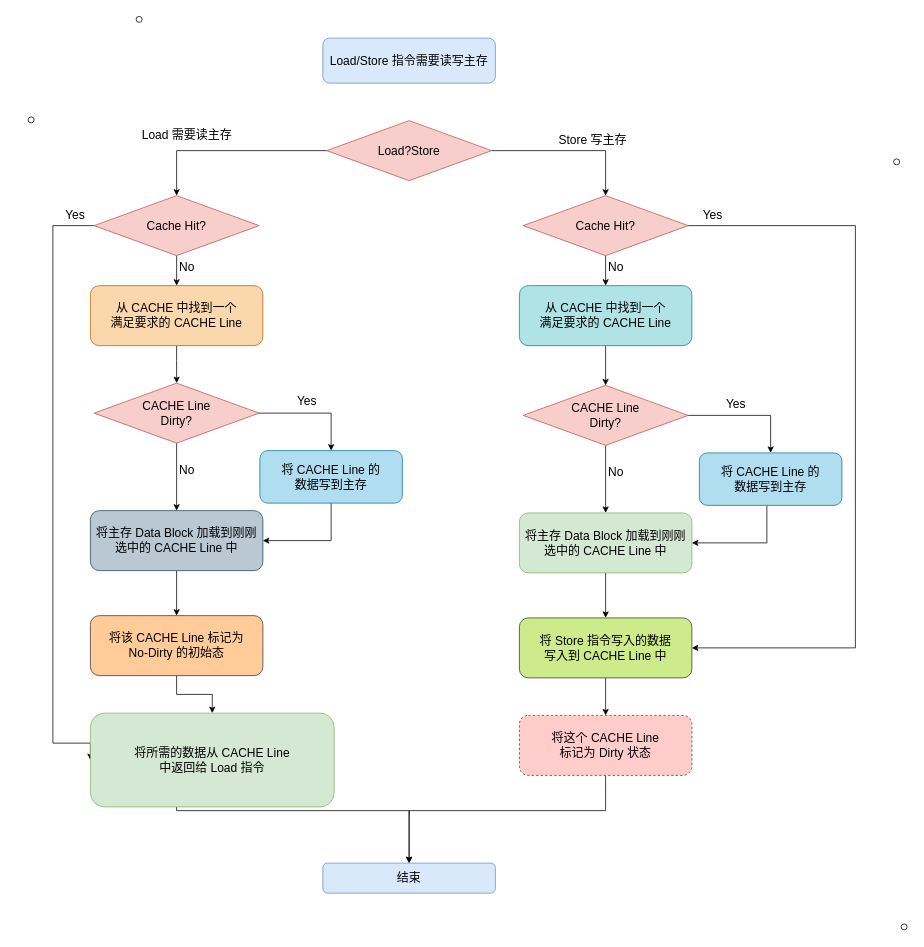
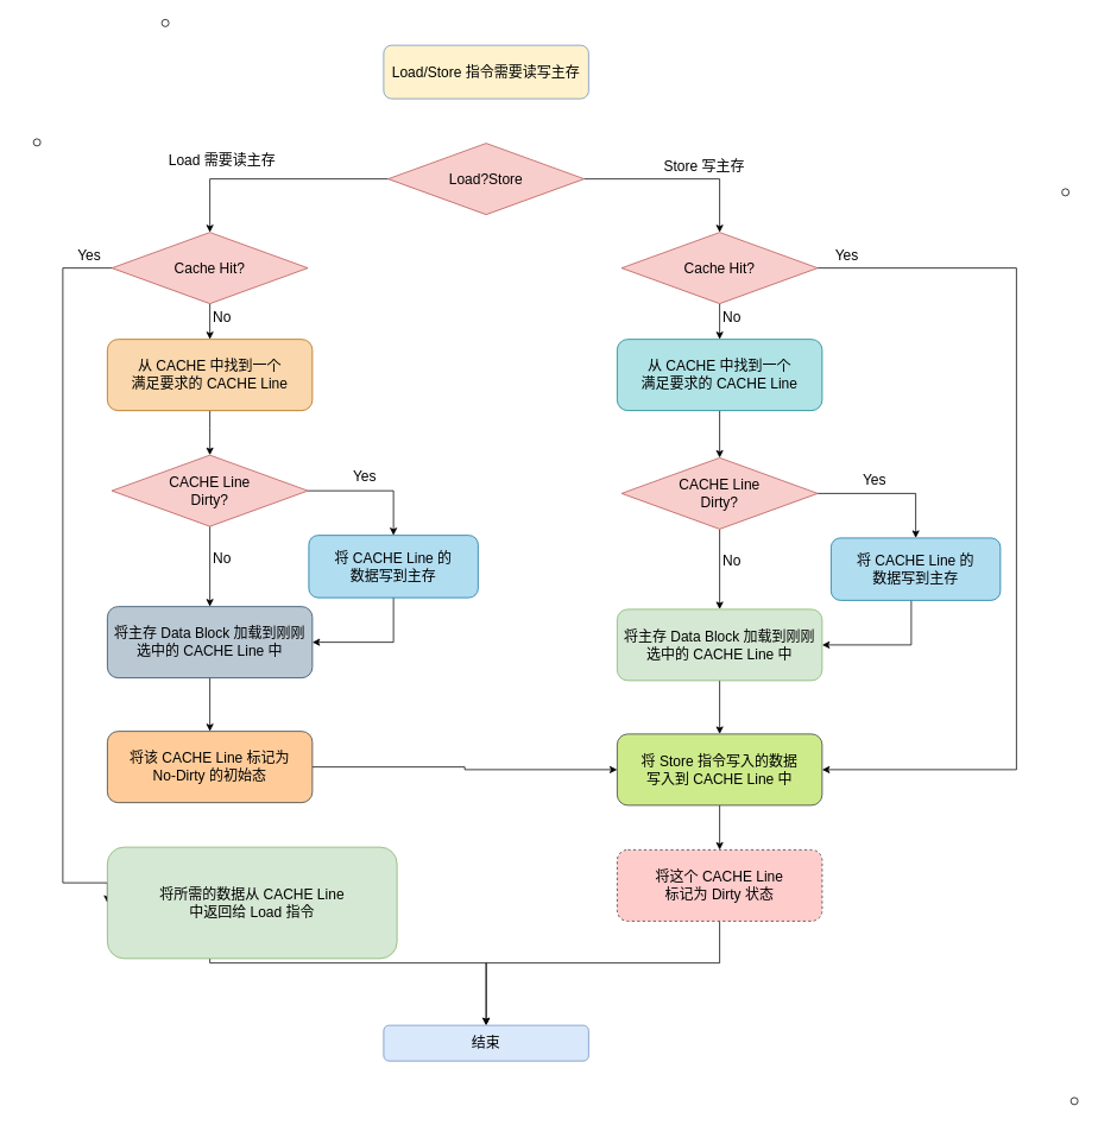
  <mxCell id="0" />
  <mxCell id="1" parent="0" />
- <mxCell id="2" value="Load/Store 指令需要读写主存" style="rounded=1;whiteSpace=wrap;html=1;fontSize=16;fillColor=#dae8fc;strokeColor=#6c8ebf;" parent="1" vertex="1"><mxGeometry x="430" y="50" width="230" height="60" as="geometry" /></mxCell>
+ <mxCell id="2" value="Load/Store 指令需要读写主存" style="rounded=1;whiteSpace=wrap;html=1;fontSize=16;fillColor=#fff2cc;strokeColor=#6c8ebf;" parent="1" vertex="1"><mxGeometry x="430" y="50" width="230" height="60" as="geometry" /></mxCell>
  <mxCell id="3" style="edgeStyle=orthogonalEdgeStyle;rounded=0;orthogonalLoop=1;jettySize=auto;html=1;entryX=0.5;entryY=0;entryDx=0;entryDy=0;fontSize=16;" parent="1" source="5" target="8" edge="1"><mxGeometry relative="1" as="geometry" /></mxCell>
  <mxCell id="4" style="edgeStyle=orthogonalEdgeStyle;rounded=0;orthogonalLoop=1;jettySize=auto;html=1;entryX=0.5;entryY=0;entryDx=0;entryDy=0;fontSize=16;" parent="1" source="5" target="14" edge="1"><mxGeometry relative="1" as="geometry" /></mxCell>
  <mxCell id="5" value="Load?Store" style="rhombus;whiteSpace=wrap;html=1;fontSize=16;fillColor=#f8cecc;strokeColor=#b85450;" parent="1" vertex="1"><mxGeometry x="435" y="160" width="220" height="80" as="geometry" /></mxCell>
  <mxCell id="6" style="edgeStyle=orthogonalEdgeStyle;rounded=0;orthogonalLoop=1;jettySize=auto;html=1;entryX=0.5;entryY=0;entryDx=0;entryDy=0;fontSize=16;" parent="1" source="8" target="11" edge="1"><mxGeometry relative="1" as="geometry" /></mxCell>
  <mxCell id="7" style="edgeStyle=orthogonalEdgeStyle;rounded=0;orthogonalLoop=1;jettySize=auto;html=1;entryX=0;entryY=0.5;entryDx=0;entryDy=0;fontSize=16;" edge="1" parent="1" source="8" target="29"><mxGeometry relative="1" as="geometry"><Array as="points"><mxPoint x="70" y="300" /><mxPoint x="70" y="990" /></Array></mxGeometry></mxCell>
  <mxCell id="8" value="Cache Hit?" style="rhombus;whiteSpace=wrap;html=1;fontSize=16;fillColor=#f8cecc;strokeColor=#b85450;" parent="1" vertex="1"><mxGeometry x="125" y="260" width="220" height="80" as="geometry" /></mxCell>
  <mxCell id="9" value="Load 需要读主存" style="text;html=1;strokeColor=none;fillColor=none;align=center;verticalAlign=middle;whiteSpace=wrap;rounded=0;fontSize=16;" parent="1" vertex="1"><mxGeometry x="169" y="164" width="160" height="30" as="geometry" /></mxCell>
  <mxCell id="10" style="edgeStyle=orthogonalEdgeStyle;rounded=0;orthogonalLoop=1;jettySize=auto;html=1;entryX=0.5;entryY=0;entryDx=0;entryDy=0;fontSize=16;" parent="1" source="11" target="21" edge="1"><mxGeometry relative="1" as="geometry"><Array as="points"><mxPoint x="235" y="480" /><mxPoint x="235" y="480" /></Array></mxGeometry></mxCell>
  <mxCell id="11" value="从 CACHE 中找到一个&lt;br&gt;满足要求的 CACHE Line" style="rounded=1;whiteSpace=wrap;html=1;fontSize=16;fillColor=#fad7ac;strokeColor=#b46504;" parent="1" vertex="1"><mxGeometry x="120" y="380" width="230" height="80" as="geometry" /></mxCell>
  <mxCell id="12" style="edgeStyle=orthogonalEdgeStyle;rounded=0;orthogonalLoop=1;jettySize=auto;html=1;entryX=0.5;entryY=0;entryDx=0;entryDy=0;fontSize=16;" parent="1" source="14" target="33" edge="1"><mxGeometry relative="1" as="geometry" /></mxCell>
  <mxCell id="13" style="edgeStyle=orthogonalEdgeStyle;rounded=0;orthogonalLoop=1;jettySize=auto;html=1;entryX=1;entryY=0.5;entryDx=0;entryDy=0;fontSize=16;" parent="1" source="14" target="42" edge="1"><mxGeometry relative="1" as="geometry"><Array as="points"><mxPoint x="1140" y="300" /><mxPoint x="1140" y="863" /></Array></mxGeometry></mxCell>
  <mxCell id="14" value="Cache Hit?" style="rhombus;whiteSpace=wrap;html=1;fontSize=16;fillColor=#f8cecc;strokeColor=#b85450;" parent="1" vertex="1"><mxGeometry x="697" y="260" width="220" height="80" as="geometry" /></mxCell>
  <mxCell id="15" value="Store 写主存" style="text;html=1;strokeColor=none;fillColor=none;align=center;verticalAlign=middle;whiteSpace=wrap;rounded=0;fontSize=16;" parent="1" vertex="1"><mxGeometry x="710" y="170" width="160" height="30" as="geometry" /></mxCell>
  <mxCell id="16" value="Yes" style="text;html=1;strokeColor=none;fillColor=none;align=center;verticalAlign=middle;whiteSpace=wrap;rounded=0;fontSize=16;" parent="1" vertex="1"><mxGeometry x="870" y="270" width="160" height="30" as="geometry" /></mxCell>
  <mxCell id="17" value="No" style="text;html=1;strokeColor=none;fillColor=none;align=center;verticalAlign=middle;whiteSpace=wrap;rounded=0;fontSize=16;" parent="1" vertex="1"><mxGeometry x="169" y="340" width="160" height="30" as="geometry" /></mxCell>
  <mxCell id="18" value="No" style="text;html=1;strokeColor=none;fillColor=none;align=center;verticalAlign=middle;whiteSpace=wrap;rounded=0;fontSize=16;" parent="1" vertex="1"><mxGeometry x="741" y="340" width="160" height="30" as="geometry" /></mxCell>
  <mxCell id="19" style="edgeStyle=orthogonalEdgeStyle;rounded=0;orthogonalLoop=1;jettySize=auto;html=1;entryX=0.5;entryY=0;entryDx=0;entryDy=0;fontSize=16;" parent="1" source="21" target="25" edge="1"><mxGeometry relative="1" as="geometry" /></mxCell>
  <mxCell id="20" style="edgeStyle=orthogonalEdgeStyle;rounded=0;orthogonalLoop=1;jettySize=auto;html=1;entryX=0.5;entryY=0;entryDx=0;entryDy=0;fontSize=16;" parent="1" source="21" target="23" edge="1"><mxGeometry relative="1" as="geometry" /></mxCell>
  <mxCell id="21" value="CACHE Line&lt;br&gt;Dirty?" style="rhombus;whiteSpace=wrap;html=1;fontSize=16;fillColor=#f8cecc;strokeColor=#b85450;" parent="1" vertex="1"><mxGeometry x="125" y="510" width="220" height="80" as="geometry" /></mxCell>
  <mxCell id="22" style="edgeStyle=orthogonalEdgeStyle;rounded=0;orthogonalLoop=1;jettySize=auto;html=1;entryX=1;entryY=0.5;entryDx=0;entryDy=0;fontSize=16;" parent="1" source="23" target="25" edge="1"><mxGeometry relative="1" as="geometry" /></mxCell>
  <mxCell id="23" value="将 CACHE Line 的&lt;br&gt;数据写到主存" style="rounded=1;whiteSpace=wrap;html=1;fontSize=16;fillColor=#b1ddf0;strokeColor=#10739e;" parent="1" vertex="1"><mxGeometry x="346" y="600" width="190" height="70" as="geometry" /></mxCell>
  <mxCell id="24" style="edgeStyle=orthogonalEdgeStyle;rounded=0;orthogonalLoop=1;jettySize=auto;html=1;entryX=0.5;entryY=0;entryDx=0;entryDy=0;fontSize=16;" parent="1" source="25" target="27" edge="1"><mxGeometry relative="1" as="geometry" /></mxCell>
  <mxCell id="25" value="将主存 Data Block 加载到刚刚选中的 CACHE Line 中" style="rounded=1;whiteSpace=wrap;html=1;fontSize=16;fillColor=#bac8d3;strokeColor=#23445d;" parent="1" vertex="1"><mxGeometry x="120" y="680" width="230" height="80" as="geometry" /></mxCell>
- <mxCell id="26" style="edgeStyle=orthogonalEdgeStyle;rounded=0;orthogonalLoop=1;jettySize=auto;html=1;entryX=0.5;entryY=0;entryDx=0;entryDy=0;fontSize=16;" parent="1" source="27" target="29" edge="1"><mxGeometry relative="1" as="geometry" /></mxCell>
+ <mxCell id="26" style="edgeStyle=orthogonalEdgeStyle;rounded=0;orthogonalLoop=1;jettySize=auto;html=1;fontSize=16;" parent="1" source="27" target="42" edge="1"><mxGeometry relative="1" as="geometry" /></mxCell>
  <mxCell id="27" value="将该 CACHE Line 标记为&lt;br&gt;No-Dirty 的初始态" style="rounded=1;whiteSpace=wrap;html=1;fontSize=16;fillColor=#ffcc99;strokeColor=#36393d;" parent="1" vertex="1"><mxGeometry x="120" y="820" width="230" height="80" as="geometry" /></mxCell>
  <mxCell id="28" style="edgeStyle=orthogonalEdgeStyle;rounded=0;orthogonalLoop=1;jettySize=auto;html=1;entryX=0.5;entryY=0;entryDx=0;entryDy=0;fontSize=16;" parent="1" source="29" target="47" edge="1"><mxGeometry relative="1" as="geometry"><Array as="points"><mxPoint x="235" y="1080" /><mxPoint x="545" y="1080" /></Array></mxGeometry></mxCell>
  <mxCell id="29" value="将所需的数据从 CACHE Line &lt;br&gt;中返回给 Load 指令" style="rounded=1;whiteSpace=wrap;html=1;fontSize=16;fillColor=#d5e8d4;strokeColor=#82b366;" parent="1" vertex="1"><mxGeometry x="120" y="950" width="325" height="125" as="geometry" /></mxCell>
  <mxCell id="30" value="No" style="text;html=1;strokeColor=none;fillColor=none;align=center;verticalAlign=middle;whiteSpace=wrap;rounded=0;fontSize=16;" parent="1" vertex="1"><mxGeometry x="169" y="610" width="160" height="30" as="geometry" /></mxCell>
  <mxCell id="31" value="Yes" style="text;html=1;strokeColor=none;fillColor=none;align=center;verticalAlign=middle;whiteSpace=wrap;rounded=0;fontSize=16;" parent="1" vertex="1"><mxGeometry x="329" y="518" width="160" height="30" as="geometry" /></mxCell>
  <mxCell id="32" style="edgeStyle=orthogonalEdgeStyle;rounded=0;orthogonalLoop=1;jettySize=auto;html=1;entryX=0.5;entryY=0;entryDx=0;entryDy=0;fontSize=16;" parent="1" source="33" target="36" edge="1"><mxGeometry relative="1" as="geometry"><Array as="points"><mxPoint x="807" y="460" /></Array></mxGeometry></mxCell>
  <mxCell id="33" value="从 CACHE 中找到一个&lt;br&gt;满足要求的 CACHE Line" style="rounded=1;whiteSpace=wrap;html=1;fontSize=16;fillColor=#b0e3e6;strokeColor=#0e8088;" parent="1" vertex="1"><mxGeometry x="692" y="380" width="230" height="80" as="geometry" /></mxCell>
  <mxCell id="34" style="edgeStyle=orthogonalEdgeStyle;rounded=0;orthogonalLoop=1;jettySize=auto;html=1;entryX=0.5;entryY=0;entryDx=0;entryDy=0;fontSize=16;" parent="1" source="36" target="38" edge="1"><mxGeometry relative="1" as="geometry"><Array as="points"><mxPoint x="1027" y="553" /></Array></mxGeometry></mxCell>
  <mxCell id="35" style="edgeStyle=orthogonalEdgeStyle;rounded=0;orthogonalLoop=1;jettySize=auto;html=1;entryX=0.5;entryY=0;entryDx=0;entryDy=0;fontSize=16;" parent="1" source="36" target="40" edge="1"><mxGeometry relative="1" as="geometry" /></mxCell>
  <mxCell id="36" value="CACHE Line&lt;br&gt;Dirty?" style="rhombus;whiteSpace=wrap;html=1;fontSize=16;fillColor=#f8cecc;strokeColor=#b85450;" parent="1" vertex="1"><mxGeometry x="697" y="513" width="220" height="80" as="geometry" /></mxCell>
  <mxCell id="37" style="edgeStyle=orthogonalEdgeStyle;rounded=0;orthogonalLoop=1;jettySize=auto;html=1;entryX=1;entryY=0.5;entryDx=0;entryDy=0;fontSize=16;" parent="1" source="38" target="40" edge="1"><mxGeometry relative="1" as="geometry"><Array as="points"><mxPoint x="1022" y="723" /></Array></mxGeometry></mxCell>
  <mxCell id="38" value="将 CACHE Line 的&lt;br&gt;数据写到主存" style="rounded=1;whiteSpace=wrap;html=1;fontSize=16;fillColor=#b1ddf0;strokeColor=#10739e;" parent="1" vertex="1"><mxGeometry x="932" y="603" width="190" height="70" as="geometry" /></mxCell>
  <mxCell id="39" style="edgeStyle=orthogonalEdgeStyle;rounded=0;orthogonalLoop=1;jettySize=auto;html=1;entryX=0.5;entryY=0;entryDx=0;entryDy=0;fontSize=16;" parent="1" source="40" target="42" edge="1"><mxGeometry relative="1" as="geometry" /></mxCell>
  <mxCell id="40" value="将主存 Data Block 加载到刚刚选中的 CACHE Line 中" style="rounded=1;whiteSpace=wrap;html=1;fontSize=16;fillColor=#d5e8d4;strokeColor=#82b366;" parent="1" vertex="1"><mxGeometry x="692" y="683" width="230" height="80" as="geometry" /></mxCell>
  <mxCell id="41" style="edgeStyle=orthogonalEdgeStyle;rounded=0;orthogonalLoop=1;jettySize=auto;html=1;entryX=0.5;entryY=0;entryDx=0;entryDy=0;fontSize=16;" parent="1" source="42" target="44" edge="1"><mxGeometry relative="1" as="geometry" /></mxCell>
  <mxCell id="42" value="将 Store 指令写入的数据&lt;br&gt;写入到 CACHE Line 中" style="rounded=1;whiteSpace=wrap;html=1;fontSize=16;fillColor=#cdeb8b;strokeColor=#36393d;" parent="1" vertex="1"><mxGeometry x="692" y="823" width="230" height="80" as="geometry" /></mxCell>
  <mxCell id="43" style="edgeStyle=orthogonalEdgeStyle;rounded=0;orthogonalLoop=1;jettySize=auto;html=1;entryX=0.5;entryY=0;entryDx=0;entryDy=0;fontSize=16;" parent="1" source="44" target="47" edge="1"><mxGeometry relative="1" as="geometry"><Array as="points"><mxPoint x="807" y="1080" /><mxPoint x="545" y="1080" /></Array></mxGeometry></mxCell>
  <mxCell id="44" value="将这个 CACHE Line &lt;br&gt;标记为 Dirty 状态" style="rounded=1;whiteSpace=wrap;html=1;fontSize=16;fillColor=#ffcccc;strokeColor=#36393d;dashed=1;" parent="1" vertex="1"><mxGeometry x="692" y="953" width="230" height="80" as="geometry" /></mxCell>
  <mxCell id="45" value="No" style="text;html=1;strokeColor=none;fillColor=none;align=center;verticalAlign=middle;whiteSpace=wrap;rounded=0;fontSize=16;" parent="1" vertex="1"><mxGeometry x="741" y="613" width="160" height="30" as="geometry" /></mxCell>
  <mxCell id="46" value="Yes" style="text;html=1;strokeColor=none;fillColor=none;align=center;verticalAlign=middle;whiteSpace=wrap;rounded=0;fontSize=16;" parent="1" vertex="1"><mxGeometry x="901" y="523" width="160" height="30" as="geometry" /></mxCell>
  <mxCell id="47" value="结束" style="rounded=1;whiteSpace=wrap;html=1;fontSize=16;fillColor=#dae8fc;strokeColor=#6c8ebf;" parent="1" vertex="1"><mxGeometry x="430" y="1150" width="230" height="40" as="geometry" /></mxCell>
  <mxCell id="48" value="" style="verticalLabelPosition=bottom;shadow=0;dashed=0;align=center;html=1;verticalAlign=top;shape=mxgraph.electrical.logic_gates.inverting_contact;fontSize=16;" parent="1" vertex="1"><mxGeometry x="36" y="154" width="10" height="10" as="geometry" /></mxCell>
  <mxCell id="49" value="" style="verticalLabelPosition=bottom;shadow=0;dashed=0;align=center;html=1;verticalAlign=top;shape=mxgraph.electrical.logic_gates.inverting_contact;fontSize=16;" parent="1" vertex="1"><mxGeometry x="1190" y="210" width="10" height="10" as="geometry" /></mxCell>
  <mxCell id="50" value="" style="verticalLabelPosition=bottom;shadow=0;dashed=0;align=center;html=1;verticalAlign=top;shape=mxgraph.electrical.logic_gates.inverting_contact;fontSize=16;" parent="1" vertex="1"><mxGeometry x="180" y="20" width="10" height="10" as="geometry" /></mxCell>
  <mxCell id="51" value="" style="verticalLabelPosition=bottom;shadow=0;dashed=0;align=center;html=1;verticalAlign=top;shape=mxgraph.electrical.logic_gates.inverting_contact;fontSize=16;" parent="1" vertex="1"><mxGeometry x="1200" y="1230" width="10" height="10" as="geometry" /></mxCell>
  <mxCell id="52" value="Yes" style="text;html=1;strokeColor=none;fillColor=none;align=center;verticalAlign=middle;whiteSpace=wrap;rounded=0;fontSize=16;" vertex="1" parent="1"><mxGeometry x="20" y="270" width="160" height="30" as="geometry" /></mxCell>
